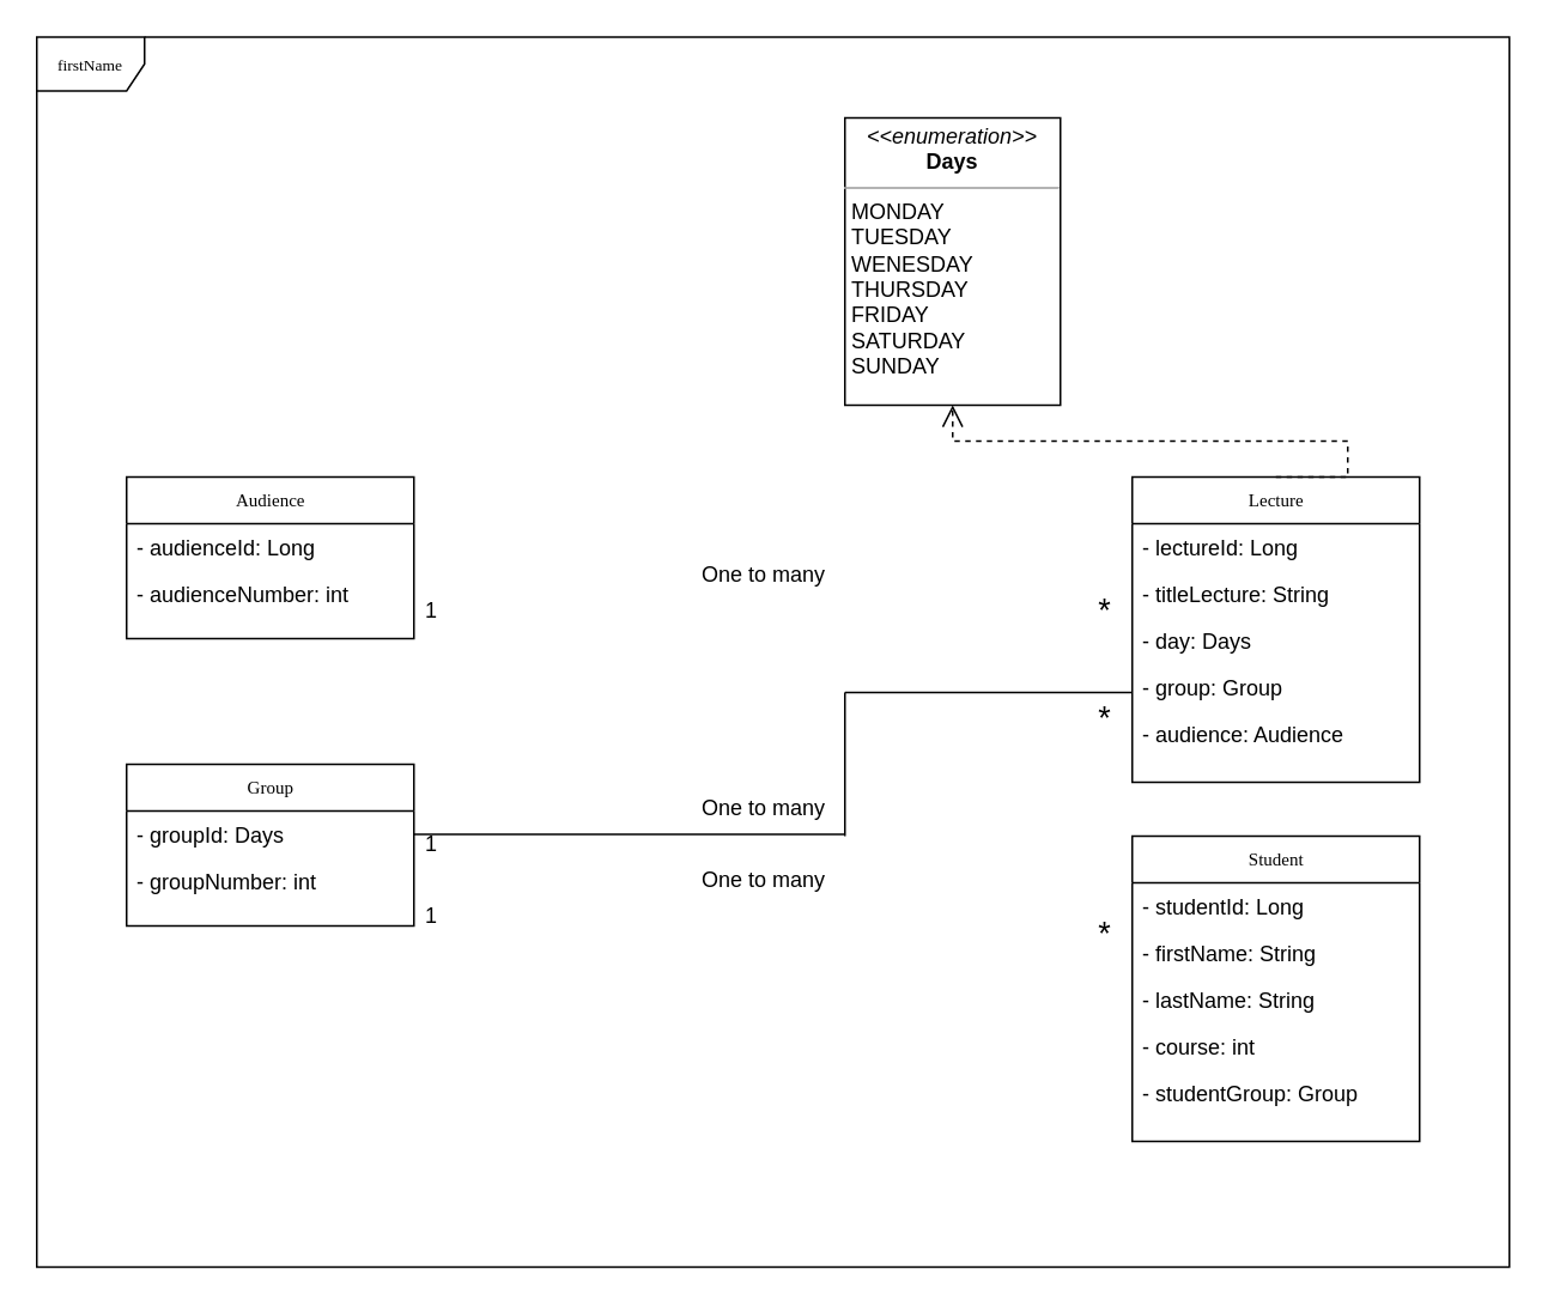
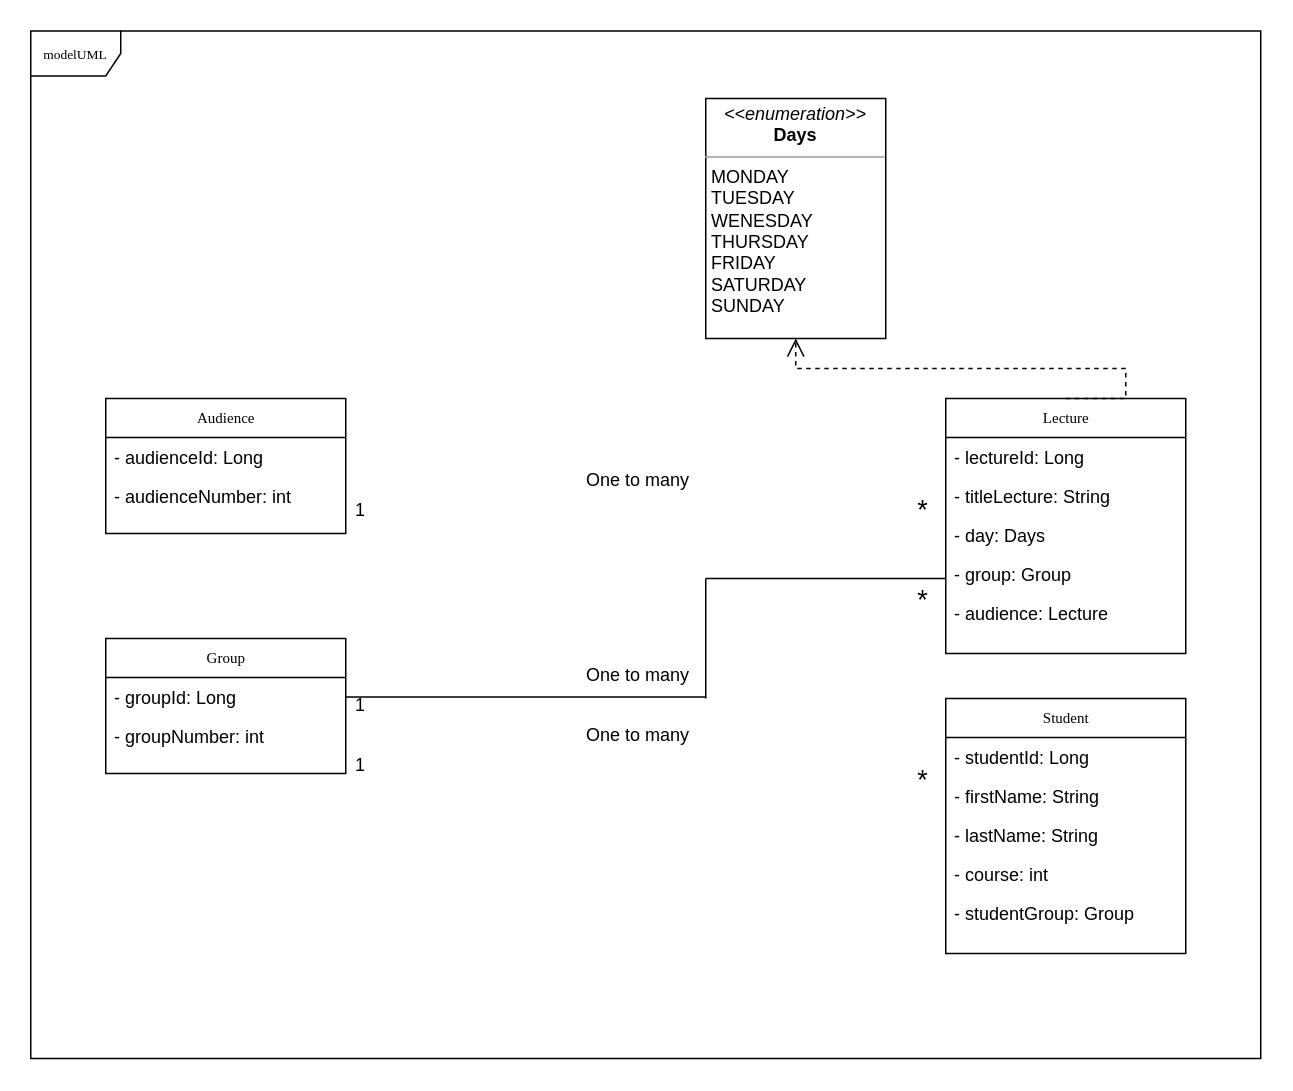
  <mxCell id="0" />
  <mxCell id="1" parent="0" />
- <mxCell id="2" value="&lt;font style=&quot;font-size: 9px&quot;&gt;firstName&lt;/font&gt;" style="shape=umlFrame;whiteSpace=wrap;html=1;rounded=0;shadow=0;comic=0;labelBackgroundColor=none;strokeWidth=1;fontFamily=Verdana;fontSize=10;align=center;" parent="1" vertex="1"><mxGeometry x="20" y="20" width="820" height="685" as="geometry" /></mxCell>
+ <mxCell id="2" value="&lt;font style=&quot;font-size: 9px&quot;&gt;modelUML&lt;/font&gt;" style="shape=umlFrame;whiteSpace=wrap;html=1;rounded=0;shadow=0;comic=0;labelBackgroundColor=none;strokeWidth=1;fontFamily=Verdana;fontSize=10;align=center;" parent="1" vertex="1"><mxGeometry x="20" y="20" width="820" height="685" as="geometry" /></mxCell>
  <mxCell id="3" value="Lecture" style="swimlane;html=1;fontStyle=0;childLayout=stackLayout;horizontal=1;startSize=26;fillColor=none;horizontalStack=0;resizeParent=1;resizeLast=0;collapsible=1;marginBottom=0;swimlaneFillColor=#ffffff;rounded=0;shadow=0;comic=0;labelBackgroundColor=none;strokeWidth=1;fontFamily=Verdana;fontSize=10;align=center;" parent="1" vertex="1"><mxGeometry x="630" y="265" width="160" height="170" as="geometry"><mxRectangle x="620" y="260" width="70" height="26" as="alternateBounds" /></mxGeometry></mxCell>
  <mxCell id="4" value="- lectureId: Long" style="text;html=1;strokeColor=none;fillColor=none;align=left;verticalAlign=top;spacingLeft=4;spacingRight=4;whiteSpace=wrap;overflow=hidden;rotatable=0;points=[[0,0.5],[1,0.5]];portConstraint=eastwest;" parent="3" vertex="1"><mxGeometry y="26" width="160" height="26" as="geometry" /></mxCell>
  <mxCell id="5" value="- titleLecture: String" style="text;html=1;strokeColor=none;fillColor=none;align=left;verticalAlign=top;spacingLeft=4;spacingRight=4;whiteSpace=wrap;overflow=hidden;rotatable=0;points=[[0,0.5],[1,0.5]];portConstraint=eastwest;" parent="3" vertex="1"><mxGeometry y="52" width="160" height="26" as="geometry" /></mxCell>
  <mxCell id="6" value="- day: Days" style="text;html=1;strokeColor=none;fillColor=none;align=left;verticalAlign=top;spacingLeft=4;spacingRight=4;whiteSpace=wrap;overflow=hidden;rotatable=0;points=[[0,0.5],[1,0.5]];portConstraint=eastwest;" parent="3" vertex="1"><mxGeometry y="78" width="160" height="26" as="geometry" /></mxCell>
  <mxCell id="7" value="- group: Group" style="text;html=1;strokeColor=none;fillColor=none;align=left;verticalAlign=top;spacingLeft=4;spacingRight=4;whiteSpace=wrap;overflow=hidden;rotatable=0;points=[[0,0.5],[1,0.5]];portConstraint=eastwest;" parent="3" vertex="1"><mxGeometry y="104" width="160" height="26" as="geometry" /></mxCell>
- <mxCell id="8" value="- audience: Audience" style="text;html=1;strokeColor=none;fillColor=none;align=left;verticalAlign=top;spacingLeft=4;spacingRight=4;whiteSpace=wrap;overflow=hidden;rotatable=0;points=[[0,0.5],[1,0.5]];portConstraint=eastwest;" parent="3" vertex="1"><mxGeometry y="130" width="160" height="26" as="geometry" /></mxCell>
+ <mxCell id="8" value="- audience: Lecture" style="text;html=1;strokeColor=none;fillColor=none;align=left;verticalAlign=top;spacingLeft=4;spacingRight=4;whiteSpace=wrap;overflow=hidden;rotatable=0;points=[[0,0.5],[1,0.5]];portConstraint=eastwest;" parent="3" vertex="1"><mxGeometry y="130" width="160" height="26" as="geometry" /></mxCell>
  <mxCell id="9" value="Audience" style="swimlane;html=1;fontStyle=0;childLayout=stackLayout;horizontal=1;startSize=26;fillColor=none;horizontalStack=0;resizeParent=1;resizeLast=0;collapsible=1;marginBottom=0;swimlaneFillColor=#ffffff;rounded=0;shadow=0;comic=0;labelBackgroundColor=none;strokeWidth=1;fontFamily=Verdana;fontSize=10;align=center;" parent="1" vertex="1"><mxGeometry x="70" y="265" width="160" height="90" as="geometry" /></mxCell>
  <mxCell id="10" value="- audienceId: Long" style="text;html=1;strokeColor=none;fillColor=none;align=left;verticalAlign=top;spacingLeft=4;spacingRight=4;whiteSpace=wrap;overflow=hidden;rotatable=0;points=[[0,0.5],[1,0.5]];portConstraint=eastwest;" parent="9" vertex="1"><mxGeometry y="26" width="160" height="26" as="geometry" /></mxCell>
  <mxCell id="11" value="- audienceNumber: int" style="text;html=1;strokeColor=none;fillColor=none;align=left;verticalAlign=top;spacingLeft=4;spacingRight=4;whiteSpace=wrap;overflow=hidden;rotatable=0;points=[[0,0.5],[1,0.5]];portConstraint=eastwest;" parent="9" vertex="1"><mxGeometry y="52" width="160" height="26" as="geometry" /></mxCell>
  <mxCell id="12" value="Group" style="swimlane;html=1;fontStyle=0;childLayout=stackLayout;horizontal=1;startSize=26;fillColor=none;horizontalStack=0;resizeParent=1;resizeLast=0;collapsible=1;marginBottom=0;swimlaneFillColor=#ffffff;rounded=0;shadow=0;comic=0;labelBackgroundColor=none;strokeWidth=1;fontFamily=Verdana;fontSize=10;align=center;" parent="1" vertex="1"><mxGeometry x="70" y="425" width="160" height="90" as="geometry"><mxRectangle x="580" y="87" width="90" height="26" as="alternateBounds" /></mxGeometry></mxCell>
- <mxCell id="13" value="- groupId: Days" style="text;html=1;strokeColor=none;fillColor=none;align=left;verticalAlign=top;spacingLeft=4;spacingRight=4;whiteSpace=wrap;overflow=hidden;rotatable=0;points=[[0,0.5],[1,0.5]];portConstraint=eastwest;" parent="12" vertex="1"><mxGeometry y="26" width="160" height="26" as="geometry" /></mxCell>
+ <mxCell id="13" value="- groupId: Long" style="text;html=1;strokeColor=none;fillColor=none;align=left;verticalAlign=top;spacingLeft=4;spacingRight=4;whiteSpace=wrap;overflow=hidden;rotatable=0;points=[[0,0.5],[1,0.5]];portConstraint=eastwest;" parent="12" vertex="1"><mxGeometry y="26" width="160" height="26" as="geometry" /></mxCell>
  <mxCell id="14" value="- groupNumber: int" style="text;html=1;strokeColor=none;fillColor=none;align=left;verticalAlign=top;spacingLeft=4;spacingRight=4;whiteSpace=wrap;overflow=hidden;rotatable=0;points=[[0,0.5],[1,0.5]];portConstraint=eastwest;" parent="12" vertex="1"><mxGeometry y="52" width="160" height="26" as="geometry" /></mxCell>
  <mxCell id="15" value="&lt;p style=&quot;margin: 0px ; margin-top: 4px ; text-align: center&quot;&gt;&lt;i&gt;&amp;lt;&amp;lt;enumeration&amp;gt;&amp;gt;&lt;/i&gt;&lt;br&gt;&lt;b&gt;Days&lt;/b&gt;&lt;/p&gt;&lt;hr size=&quot;1&quot;&gt;&lt;p style=&quot;margin: 0px ; margin-left: 4px&quot;&gt;MONDAY&lt;/p&gt;&lt;p style=&quot;margin: 0px ; margin-left: 4px&quot;&gt;TUESDAY&lt;/p&gt;&lt;p style=&quot;margin: 0px ; margin-left: 4px&quot;&gt;WENESDAY&lt;/p&gt;&lt;p style=&quot;margin: 0px ; margin-left: 4px&quot;&gt;THURSDAY&lt;/p&gt;&lt;p style=&quot;margin: 0px ; margin-left: 4px&quot;&gt;FRIDAY&lt;/p&gt;&lt;p style=&quot;margin: 0px ; margin-left: 4px&quot;&gt;SATURDAY&lt;/p&gt;&lt;p style=&quot;margin: 0px ; margin-left: 4px&quot;&gt;SUNDAY&lt;br&gt;&lt;/p&gt;&lt;p style=&quot;margin: 0px ; margin-left: 4px&quot;&gt;&lt;br&gt;&lt;/p&gt;" style="verticalAlign=top;align=left;overflow=fill;fontSize=12;fontFamily=Helvetica;html=1;rounded=0;shadow=0;comic=0;labelBackgroundColor=none;strokeWidth=1" parent="1" vertex="1"><mxGeometry x="470" y="65" width="120" height="160" as="geometry" /></mxCell>
  <mxCell id="16" value="Student" style="swimlane;html=1;fontStyle=0;childLayout=stackLayout;horizontal=1;startSize=26;fillColor=none;horizontalStack=0;resizeParent=1;resizeLast=0;collapsible=1;marginBottom=0;swimlaneFillColor=#ffffff;rounded=0;shadow=0;comic=0;labelBackgroundColor=none;strokeWidth=1;fontFamily=Verdana;fontSize=10;align=center;" vertex="1" parent="1"><mxGeometry x="630" y="465" width="160" height="170" as="geometry" /></mxCell>
  <mxCell id="17" value="- studentId: Long" style="text;html=1;strokeColor=none;fillColor=none;align=left;verticalAlign=top;spacingLeft=4;spacingRight=4;whiteSpace=wrap;overflow=hidden;rotatable=0;points=[[0,0.5],[1,0.5]];portConstraint=eastwest;" vertex="1" parent="16"><mxGeometry y="26" width="160" height="26" as="geometry" /></mxCell>
  <mxCell id="18" value="- firstName: String" style="text;html=1;strokeColor=none;fillColor=none;align=left;verticalAlign=top;spacingLeft=4;spacingRight=4;whiteSpace=wrap;overflow=hidden;rotatable=0;points=[[0,0.5],[1,0.5]];portConstraint=eastwest;" vertex="1" parent="16"><mxGeometry y="52" width="160" height="26" as="geometry" /></mxCell>
  <mxCell id="19" value="- lastName: String" style="text;html=1;strokeColor=none;fillColor=none;align=left;verticalAlign=top;spacingLeft=4;spacingRight=4;whiteSpace=wrap;overflow=hidden;rotatable=0;points=[[0,0.5],[1,0.5]];portConstraint=eastwest;" vertex="1" parent="16"><mxGeometry y="78" width="160" height="26" as="geometry" /></mxCell>
  <mxCell id="20" value="- course: int" style="text;html=1;strokeColor=none;fillColor=none;align=left;verticalAlign=top;spacingLeft=4;spacingRight=4;whiteSpace=wrap;overflow=hidden;rotatable=0;points=[[0,0.5],[1,0.5]];portConstraint=eastwest;" vertex="1" parent="16"><mxGeometry y="104" width="160" height="26" as="geometry" /></mxCell>
  <mxCell id="21" value="- studentGroup: Group" style="text;html=1;strokeColor=none;fillColor=none;align=left;verticalAlign=top;spacingLeft=4;spacingRight=4;whiteSpace=wrap;overflow=hidden;rotatable=0;points=[[0,0.5],[1,0.5]];portConstraint=eastwest;" vertex="1" parent="16"><mxGeometry y="130" width="160" height="26" as="geometry" /></mxCell>
  <mxCell id="22" value="" style="endArrow=none;html=1;rounded=0;entryX=1;entryY=0.5;entryDx=0;entryDy=0;" edge="1" parent="1" target="13"><mxGeometry width="50" height="50" relative="1" as="geometry"><mxPoint x="470" y="464" as="sourcePoint" /><mxPoint x="440" y="505" as="targetPoint" /></mxGeometry></mxCell>
  <mxCell id="23" value="" style="endArrow=none;html=1;rounded=0;" edge="1" parent="1"><mxGeometry width="50" height="50" relative="1" as="geometry"><mxPoint x="470" y="385" as="sourcePoint" /><mxPoint x="470" y="465" as="targetPoint" /></mxGeometry></mxCell>
  <mxCell id="24" value="" style="endArrow=none;html=1;rounded=0;" edge="1" parent="1"><mxGeometry width="50" height="50" relative="1" as="geometry"><mxPoint x="470" y="385" as="sourcePoint" /><mxPoint x="630" y="385" as="targetPoint" /></mxGeometry></mxCell>
  <mxCell id="25" style="edgeStyle=orthogonalEdgeStyle;rounded=0;html=1;dashed=1;labelBackgroundColor=none;startFill=0;endArrow=open;endFill=0;endSize=10;fontFamily=Verdana;fontSize=10;exitX=0.5;exitY=0;exitDx=0;exitDy=0;" edge="1" parent="1" source="3" target="15"><mxGeometry relative="1" as="geometry"><Array as="points"><mxPoint x="750" y="265" /><mxPoint x="750" y="245" /><mxPoint x="530" y="245" /></Array><mxPoint x="750" y="55" as="sourcePoint" /><mxPoint x="770" y="245" as="targetPoint" /></mxGeometry></mxCell>
  <mxCell id="26" value="One to many" style="text;html=1;strokeColor=none;fillColor=none;align=center;verticalAlign=middle;whiteSpace=wrap;rounded=0;" vertex="1" parent="1"><mxGeometry x="385" y="305" width="80" height="30" as="geometry" /></mxCell>
  <mxCell id="27" value="One to many" style="text;html=1;strokeColor=none;fillColor=none;align=center;verticalAlign=middle;whiteSpace=wrap;rounded=0;" vertex="1" parent="1"><mxGeometry x="380" y="435" width="90" height="30" as="geometry" /></mxCell>
  <mxCell id="28" value="One to many" style="text;html=1;strokeColor=none;fillColor=none;align=center;verticalAlign=middle;whiteSpace=wrap;rounded=0;" vertex="1" parent="1"><mxGeometry x="385" y="475" width="80" height="30" as="geometry" /></mxCell>
  <mxCell id="29" value="1" style="text;html=1;strokeColor=none;fillColor=none;align=center;verticalAlign=middle;whiteSpace=wrap;rounded=0;" vertex="1" parent="1"><mxGeometry x="210" y="325" width="60" height="30" as="geometry" /></mxCell>
  <mxCell id="30" value="1" style="text;html=1;strokeColor=none;fillColor=none;align=center;verticalAlign=middle;whiteSpace=wrap;rounded=0;" vertex="1" parent="1"><mxGeometry x="210" y="455" width="60" height="30" as="geometry" /></mxCell>
  <mxCell id="31" value="1" style="text;html=1;strokeColor=none;fillColor=none;align=center;verticalAlign=middle;whiteSpace=wrap;rounded=0;" vertex="1" parent="1"><mxGeometry x="210" y="495" width="60" height="30" as="geometry" /></mxCell>
  <mxCell id="32" value="&lt;font style=&quot;font-size: 18px&quot;&gt;*&lt;/font&gt;" style="text;html=1;strokeColor=none;fillColor=none;align=center;verticalAlign=middle;whiteSpace=wrap;rounded=0;" vertex="1" parent="1"><mxGeometry x="590" y="325" width="50" height="30" as="geometry" /></mxCell>
  <mxCell id="33" value="&lt;font style=&quot;font-size: 18px&quot;&gt;*&lt;/font&gt;" style="text;html=1;strokeColor=none;fillColor=none;align=center;verticalAlign=middle;whiteSpace=wrap;rounded=0;" vertex="1" parent="1"><mxGeometry x="590" y="385" width="50" height="30" as="geometry" /></mxCell>
  <mxCell id="34" value="&lt;font style=&quot;font-size: 18px&quot;&gt;*&lt;/font&gt;" style="text;html=1;strokeColor=none;fillColor=none;align=center;verticalAlign=middle;whiteSpace=wrap;rounded=0;" vertex="1" parent="1"><mxGeometry x="590" y="505" width="50" height="30" as="geometry" /></mxCell>
